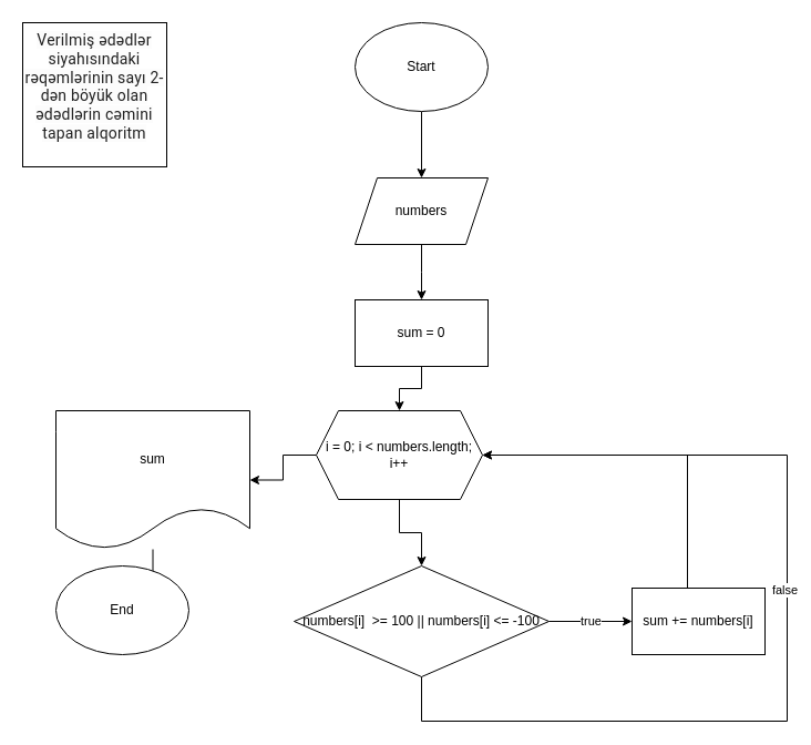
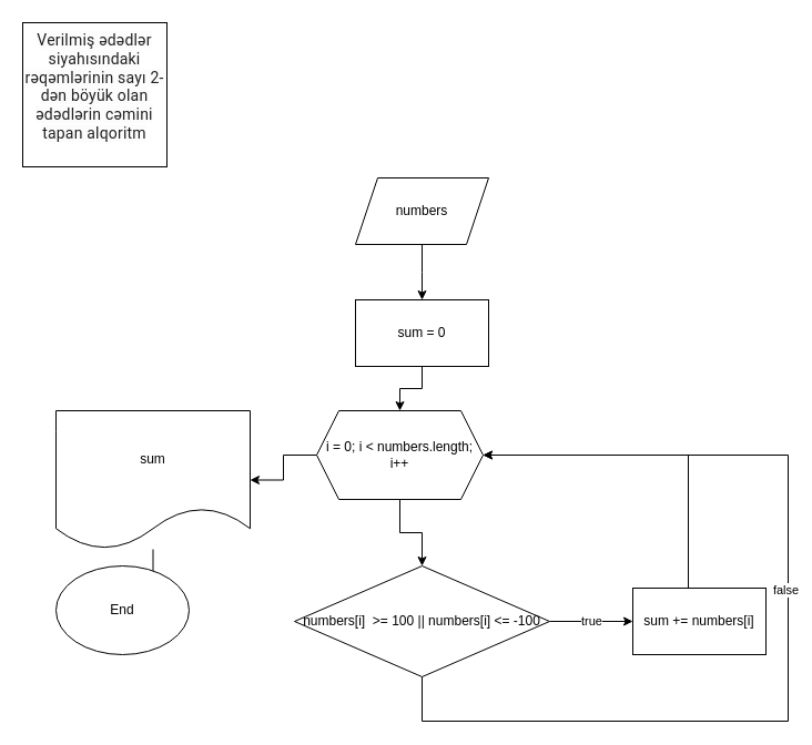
  <mxCell id="0" />
  <mxCell id="1" parent="0" />
  <mxCell id="2" value="&#10;&lt;span style=&quot;color: rgba(0, 0, 0, 0.87); font-family: Roboto, Arial, sans-serif; font-size: 14px; font-style: normal; font-variant-ligatures: normal; font-variant-caps: normal; font-weight: 400; letter-spacing: 0.2px; orphans: 2; text-align: justify; text-indent: 0px; text-transform: none; widows: 2; word-spacing: 0px; -webkit-text-stroke-width: 0px; background-color: rgb(252, 252, 252); text-decoration-thickness: initial; text-decoration-style: initial; text-decoration-color: initial; float: none; display: inline !important;&quot;&gt;Verilmiş ədədlər siyahısındaki rəqəmlərinin sayı 2-dən böyük olan ədədlərin cəmini tapan alqoritm&lt;/span&gt;&#10;&#10;" style="whiteSpace=wrap;html=1;aspect=fixed;" vertex="1" parent="1"><mxGeometry x="20" y="20" width="130" height="130" as="geometry" /></mxCell>
- <mxCell id="3" value="" style="edgeStyle=orthogonalEdgeStyle;rounded=0;orthogonalLoop=1;jettySize=auto;html=1;" edge="1" parent="1" source="4" target="6"><mxGeometry relative="1" as="geometry" /></mxCell>
- <mxCell id="4" value="Start" style="ellipse;whiteSpace=wrap;html=1;" vertex="1" parent="1"><mxGeometry x="320" y="20" width="120" height="80" as="geometry" /></mxCell>
  <mxCell id="5" value="" style="edgeStyle=orthogonalEdgeStyle;rounded=0;orthogonalLoop=1;jettySize=auto;html=1;" edge="1" parent="1" source="6"><mxGeometry relative="1" as="geometry"><mxPoint x="380" y="270" as="targetPoint" /></mxGeometry></mxCell>
  <mxCell id="6" value="numbers" style="shape=parallelogram;perimeter=parallelogramPerimeter;whiteSpace=wrap;html=1;fixedSize=1;" vertex="1" parent="1"><mxGeometry x="320" y="160" width="120" height="60" as="geometry" /></mxCell>
  <mxCell id="7" value="" style="edgeStyle=orthogonalEdgeStyle;rounded=0;orthogonalLoop=1;jettySize=auto;html=1;" edge="1" parent="1" source="8" target="11"><mxGeometry relative="1" as="geometry" /></mxCell>
  <mxCell id="8" value="sum = 0" style="rounded=0;whiteSpace=wrap;html=1;" vertex="1" parent="1"><mxGeometry x="320" y="270" width="120" height="60" as="geometry" /></mxCell>
  <mxCell id="9" value="" style="edgeStyle=orthogonalEdgeStyle;rounded=0;orthogonalLoop=1;jettySize=auto;html=1;" edge="1" parent="1" source="11" target="15"><mxGeometry relative="1" as="geometry" /></mxCell>
  <mxCell id="10" value="" style="edgeStyle=orthogonalEdgeStyle;rounded=0;orthogonalLoop=1;jettySize=auto;html=1;" edge="1" parent="1" source="11" target="19"><mxGeometry relative="1" as="geometry" /></mxCell>
  <mxCell id="11" value="i = 0; i &amp;lt; numbers.length; i++" style="shape=hexagon;perimeter=hexagonPerimeter2;whiteSpace=wrap;html=1;fixedSize=1;rounded=0;" vertex="1" parent="1"><mxGeometry x="285" y="370" width="150" height="80" as="geometry" /></mxCell>
  <mxCell id="12" value="true" style="edgeStyle=orthogonalEdgeStyle;rounded=0;orthogonalLoop=1;jettySize=auto;html=1;" edge="1" parent="1" source="15" target="17"><mxGeometry relative="1" as="geometry" /></mxCell>
  <mxCell id="13" style="edgeStyle=orthogonalEdgeStyle;rounded=0;orthogonalLoop=1;jettySize=auto;html=1;entryX=1;entryY=0.5;entryDx=0;entryDy=0;" edge="1" parent="1" source="15" target="11"><mxGeometry relative="1" as="geometry"><Array as="points"><mxPoint x="380" y="650" /><mxPoint x="710" y="650" /><mxPoint x="710" y="410" /></Array></mxGeometry></mxCell>
  <mxCell id="14" value="false" style="edgeLabel;html=1;align=center;verticalAlign=middle;resizable=0;points=[];" vertex="1" connectable="0" parent="13"><mxGeometry x="0.104" y="3" relative="1" as="geometry"><mxPoint as="offset" /></mxGeometry></mxCell>
  <mxCell id="15" value="numbers[i]&amp;nbsp; &amp;gt;= 100 || numbers[i] &amp;lt;= -100" style="rhombus;whiteSpace=wrap;html=1;rounded=0;" vertex="1" parent="1"><mxGeometry x="265" y="510" width="230" height="100" as="geometry" /></mxCell>
  <mxCell id="16" style="edgeStyle=orthogonalEdgeStyle;rounded=0;orthogonalLoop=1;jettySize=auto;html=1;entryX=1;entryY=0.5;entryDx=0;entryDy=0;" edge="1" parent="1" source="17" target="11"><mxGeometry relative="1" as="geometry"><Array as="points"><mxPoint x="620" y="410" /></Array></mxGeometry></mxCell>
  <mxCell id="17" value="sum += numbers[i]" style="whiteSpace=wrap;html=1;rounded=0;" vertex="1" parent="1"><mxGeometry x="570" y="530" width="120" height="60" as="geometry" /></mxCell>
  <mxCell id="18" value="" style="edgeStyle=orthogonalEdgeStyle;rounded=0;orthogonalLoop=1;jettySize=auto;html=1;" edge="1" parent="1" source="19" target="20"><mxGeometry relative="1" as="geometry" /></mxCell>
  <mxCell id="19" value="sum" style="shape=document;whiteSpace=wrap;html=1;boundedLbl=1;rounded=0;" vertex="1" parent="1"><mxGeometry x="50" y="370" width="175" height="125" as="geometry" /></mxCell>
  <mxCell id="20" value="End" style="ellipse;whiteSpace=wrap;html=1;" vertex="1" parent="1"><mxGeometry x="50" y="510" width="120" height="80" as="geometry" /></mxCell>
